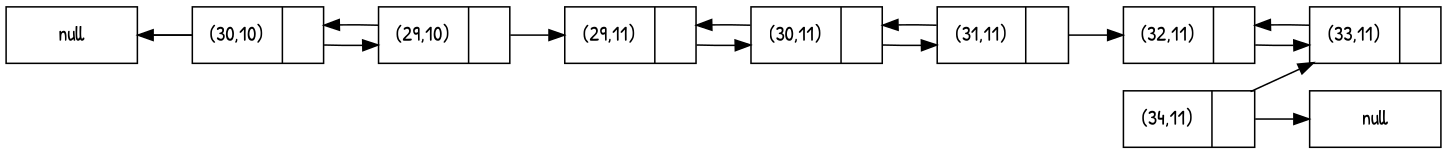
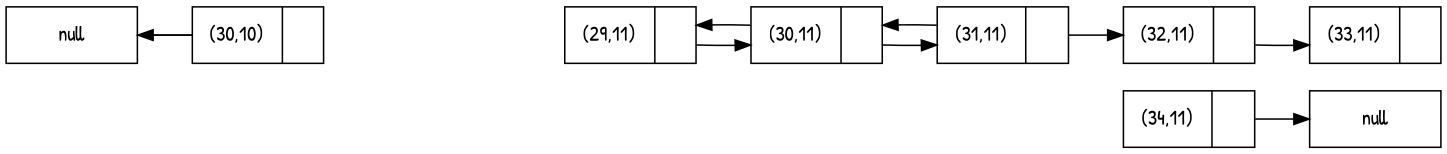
  digraph {
    fontname="Patrick Hand"
    rankdir=LR
    node [fontname="Patrick Hand" shape=record]
    edge [fontname="Patrick Hand"]
    n1 [label="{ <data> null}" width=1.2]
    n2 [label="{ <data> (30,10)| <ref>  }" width=1.2]
-   n3 [label="{ <data> (29,10)| <ref>  }" width=1.2]
    n4 [label="{ <data> (29,11)| <ref>  }" width=1.2]
    n5 [label="{ <data> (30,11)| <ref>  }" width=1.2]
    n6 [label="{ <data> (31,11)| <ref>  }" width=1.2]
    n7 [label="{ <data> (32,11)| <ref>  }" width=1.2]
    n8 [label="{ <data> (33,11)| <ref>  }" width=1.2]
    n9 [label="{ <data> (34,11)| <ref>  }" width=1.2]
    n10 [label="{ <data> null}" width=1.2]
    n1 -> n2 [arrowhead=none headport=data]
    n2 -> n1
-   n2 -> n3
-   n3 -> n2
-   n3 -> n4
    n4 -> n5
    n5 -> n4
    n5 -> n6
    n6 -> n5
    n6 -> n7
    n7 -> n8
-   n8 -> n7
-   n9 -> n8
    n9 -> n10
  }
